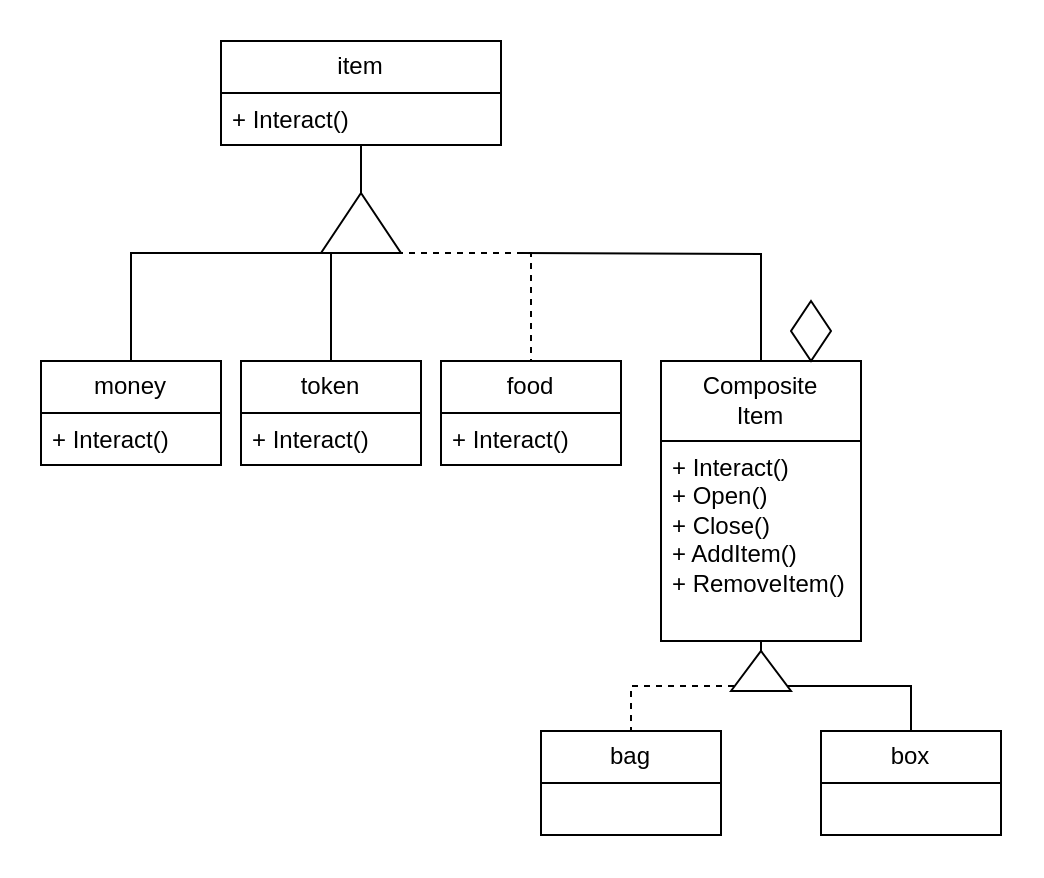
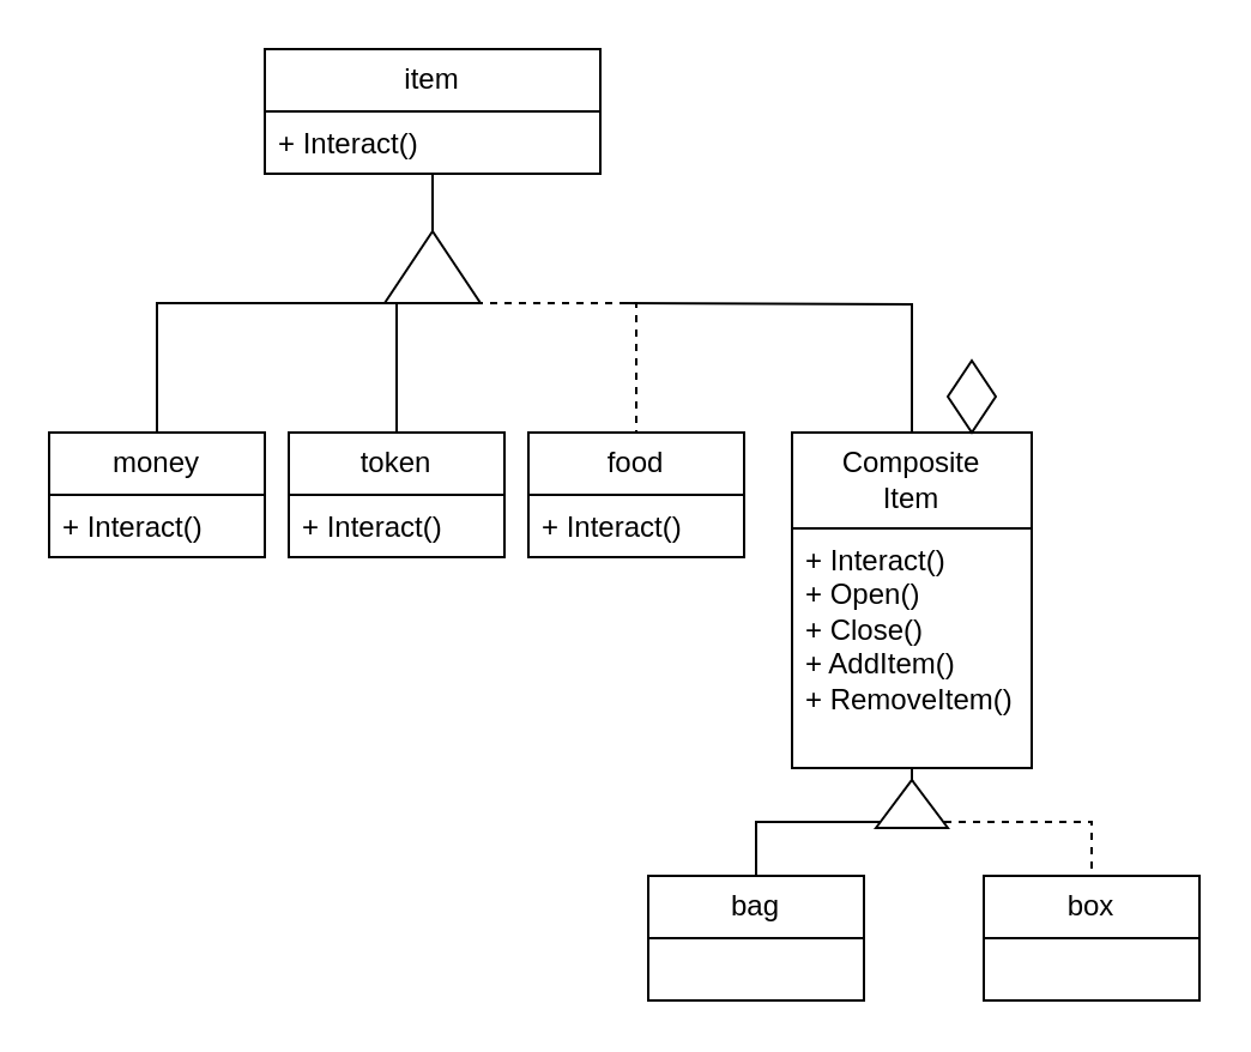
  <mxCell id="0" />
  <mxCell id="1" parent="0" />
  <mxCell id="2" style="edgeStyle=orthogonalEdgeStyle;rounded=0;orthogonalLoop=1;jettySize=auto;html=1;endArrow=none;startFill=0;startArrow=none;strokeWidth=1;shadow=0;arcSize=20;" edge="1" parent="1" source="5" target="7"><mxGeometry relative="1" as="geometry"><mxPoint x="180" y="220" as="targetPoint" /></mxGeometry></mxCell>
  <mxCell id="3" style="edgeStyle=orthogonalEdgeStyle;rounded=0;orthogonalLoop=1;jettySize=auto;html=1;endArrow=none;startFill=0;startArrow=none;" edge="1" parent="1" source="5" target="9"><mxGeometry relative="1" as="geometry" /></mxCell>
  <mxCell id="4" style="edgeStyle=orthogonalEdgeStyle;rounded=0;orthogonalLoop=1;jettySize=auto;html=1;endArrow=none;startFill=0;startArrow=none;dashed=1;" edge="1" parent="1" source="5" target="11"><mxGeometry relative="1" as="geometry" /></mxCell>
  <mxCell id="5" value="item" style="swimlane;fontStyle=0;childLayout=stackLayout;horizontal=1;startSize=26;fillColor=none;horizontalStack=0;resizeParent=1;resizeParentMax=0;resizeLast=0;collapsible=1;marginBottom=0;whiteSpace=wrap;html=1;" vertex="1" parent="1"><mxGeometry x="110" y="20" width="140" height="52" as="geometry" /></mxCell>
  <mxCell id="6" value="+ Interact()" style="text;strokeColor=none;fillColor=none;align=left;verticalAlign=top;spacingLeft=4;spacingRight=4;overflow=hidden;rotatable=0;points=[[0,0.5],[1,0.5]];portConstraint=eastwest;whiteSpace=wrap;html=1;" vertex="1" parent="5"><mxGeometry y="26" width="140" height="26" as="geometry" /></mxCell>
  <mxCell id="7" value="money" style="swimlane;fontStyle=0;childLayout=stackLayout;horizontal=1;startSize=26;fillColor=none;horizontalStack=0;resizeParent=1;resizeParentMax=0;resizeLast=0;collapsible=1;marginBottom=0;whiteSpace=wrap;html=1;" vertex="1" parent="1"><mxGeometry x="20" y="180" width="90" height="52" as="geometry" /></mxCell>
  <mxCell id="8" value="+ Interact()" style="text;strokeColor=none;fillColor=none;align=left;verticalAlign=top;spacingLeft=4;spacingRight=4;overflow=hidden;rotatable=0;points=[[0,0.5],[1,0.5]];portConstraint=eastwest;whiteSpace=wrap;html=1;" vertex="1" parent="7"><mxGeometry y="26" width="90" height="26" as="geometry" /></mxCell>
  <mxCell id="9" value="token" style="swimlane;fontStyle=0;childLayout=stackLayout;horizontal=1;startSize=26;fillColor=none;horizontalStack=0;resizeParent=1;resizeParentMax=0;resizeLast=0;collapsible=1;marginBottom=0;whiteSpace=wrap;html=1;" vertex="1" parent="1"><mxGeometry x="120" y="180" width="90" height="52" as="geometry" /></mxCell>
  <mxCell id="10" value="+ Interact()" style="text;strokeColor=none;fillColor=none;align=left;verticalAlign=top;spacingLeft=4;spacingRight=4;overflow=hidden;rotatable=0;points=[[0,0.5],[1,0.5]];portConstraint=eastwest;whiteSpace=wrap;html=1;" vertex="1" parent="9"><mxGeometry y="26" width="90" height="26" as="geometry" /></mxCell>
  <mxCell id="11" value="food" style="swimlane;fontStyle=0;childLayout=stackLayout;horizontal=1;startSize=26;fillColor=none;horizontalStack=0;resizeParent=1;resizeParentMax=0;resizeLast=0;collapsible=1;marginBottom=0;whiteSpace=wrap;html=1;" vertex="1" parent="1"><mxGeometry x="220" y="180" width="90" height="52" as="geometry" /></mxCell>
  <mxCell id="12" value="+ Interact()" style="text;strokeColor=none;fillColor=none;align=left;verticalAlign=top;spacingLeft=4;spacingRight=4;overflow=hidden;rotatable=0;points=[[0,0.5],[1,0.5]];portConstraint=eastwest;whiteSpace=wrap;html=1;" vertex="1" parent="11"><mxGeometry y="26" width="90" height="26" as="geometry" /></mxCell>
  <mxCell id="13" value="" style="triangle;whiteSpace=wrap;html=1;rotation=-90;" vertex="1" parent="1"><mxGeometry x="165" y="91" width="30" height="40" as="geometry" /></mxCell>
- <mxCell id="14" style="edgeStyle=orthogonalEdgeStyle;rounded=0;orthogonalLoop=1;jettySize=auto;html=1;entryX=0.5;entryY=0;entryDx=0;entryDy=0;endArrow=none;startFill=0;dashed=1;" edge="1" parent="1" source="16" target="20"><mxGeometry relative="1" as="geometry" /></mxCell>
- <mxCell id="15" style="edgeStyle=orthogonalEdgeStyle;rounded=0;orthogonalLoop=1;jettySize=auto;html=1;entryX=0.5;entryY=0;entryDx=0;entryDy=0;endArrow=none;startFill=0;" edge="1" parent="1" source="16" target="21"><mxGeometry relative="1" as="geometry" /></mxCell>
+ <mxCell id="14" style="edgeStyle=orthogonalEdgeStyle;rounded=0;orthogonalLoop=1;jettySize=auto;html=1;entryX=0.5;entryY=0;entryDx=0;entryDy=0;endArrow=none;startFill=0;" edge="1" parent="1" source="16" target="20"><mxGeometry relative="1" as="geometry" /></mxCell>
+ <mxCell id="15" style="edgeStyle=orthogonalEdgeStyle;rounded=0;orthogonalLoop=1;jettySize=auto;html=1;entryX=0.5;entryY=0;entryDx=0;entryDy=0;endArrow=none;startFill=0;dashed=1;" edge="1" parent="1" source="16" target="21"><mxGeometry relative="1" as="geometry" /></mxCell>
  <mxCell id="16" value="&lt;div&gt;&lt;span style=&quot;background-color: transparent; color: light-dark(rgb(0, 0, 0), rgb(255, 255, 255));&quot;&gt;Composite&lt;/span&gt;&lt;/div&gt;Item" style="swimlane;fontStyle=0;childLayout=stackLayout;horizontal=1;startSize=40;fillColor=none;horizontalStack=0;resizeParent=1;resizeParentMax=0;resizeLast=0;collapsible=1;marginBottom=0;whiteSpace=wrap;html=1;" vertex="1" parent="1"><mxGeometry x="330" y="180" width="100" height="140" as="geometry" /></mxCell>
  <mxCell id="17" value="+ Interact()&lt;div&gt;+ Open()&lt;/div&gt;&lt;div&gt;+ Close()&lt;/div&gt;&lt;div&gt;+ AddItem()&lt;/div&gt;&lt;div&gt;+ RemoveItem()&lt;/div&gt;" style="text;strokeColor=none;fillColor=none;align=left;verticalAlign=top;spacingLeft=4;spacingRight=4;overflow=hidden;rotatable=0;points=[[0,0.5],[1,0.5]];portConstraint=eastwest;whiteSpace=wrap;html=1;" vertex="1" parent="16"><mxGeometry y="40" width="100" height="100" as="geometry" /></mxCell>
  <mxCell id="18" value="" style="endArrow=none;html=1;rounded=0;edgeStyle=orthogonalEdgeStyle;entryX=0.5;entryY=0;entryDx=0;entryDy=0;" edge="1" parent="1" target="16"><mxGeometry width="50" height="50" relative="1" as="geometry"><mxPoint x="260" y="126" as="sourcePoint" /><mxPoint x="368" y="126" as="targetPoint" /></mxGeometry></mxCell>
  <mxCell id="19" value="" style="rhombus;whiteSpace=wrap;html=1;" vertex="1" parent="1"><mxGeometry x="395" y="150" width="20" height="30" as="geometry" /></mxCell>
  <mxCell id="20" value="bag" style="swimlane;fontStyle=0;childLayout=stackLayout;horizontal=1;startSize=26;fillColor=none;horizontalStack=0;resizeParent=1;resizeParentMax=0;resizeLast=0;collapsible=1;marginBottom=0;whiteSpace=wrap;html=1;" vertex="1" parent="1"><mxGeometry x="270" y="365" width="90" height="52" as="geometry" /></mxCell>
  <mxCell id="21" value="box" style="swimlane;fontStyle=0;childLayout=stackLayout;horizontal=1;startSize=26;fillColor=none;horizontalStack=0;resizeParent=1;resizeParentMax=0;resizeLast=0;collapsible=1;marginBottom=0;whiteSpace=wrap;html=1;" vertex="1" parent="1"><mxGeometry x="410" y="365" width="90" height="52" as="geometry" /></mxCell>
  <mxCell id="22" value="" style="edgeStyle=orthogonalEdgeStyle;rounded=0;orthogonalLoop=1;jettySize=auto;html=1;entryX=0.5;entryY=0;entryDx=0;entryDy=0;endArrow=none;startFill=0;" edge="1" parent="1" source="16" target="23"><mxGeometry relative="1" as="geometry"><mxPoint x="380" y="320" as="sourcePoint" /><mxPoint x="455" y="380" as="targetPoint" /></mxGeometry></mxCell>
  <mxCell id="23" value="" style="triangle;whiteSpace=wrap;html=1;rotation=-90;" vertex="1" parent="1"><mxGeometry x="370" y="320" width="20" height="30" as="geometry" /></mxCell>
